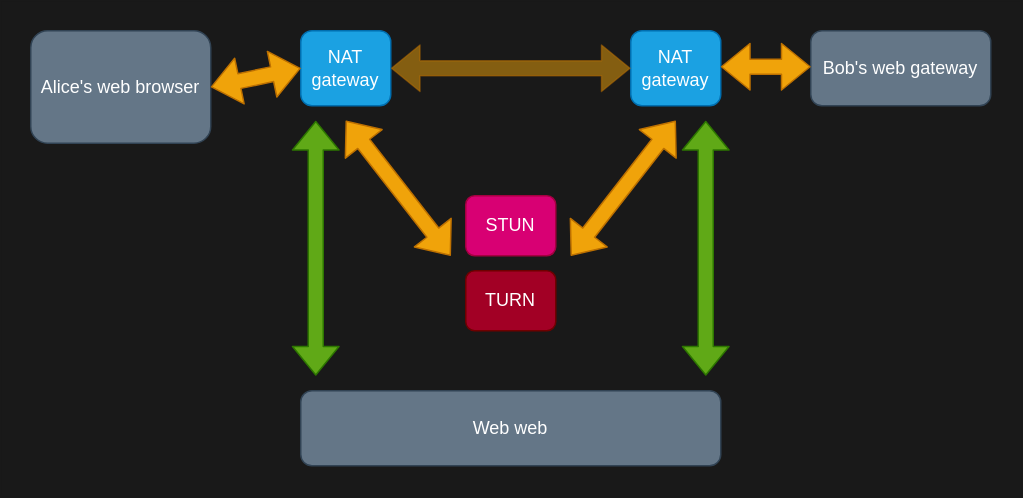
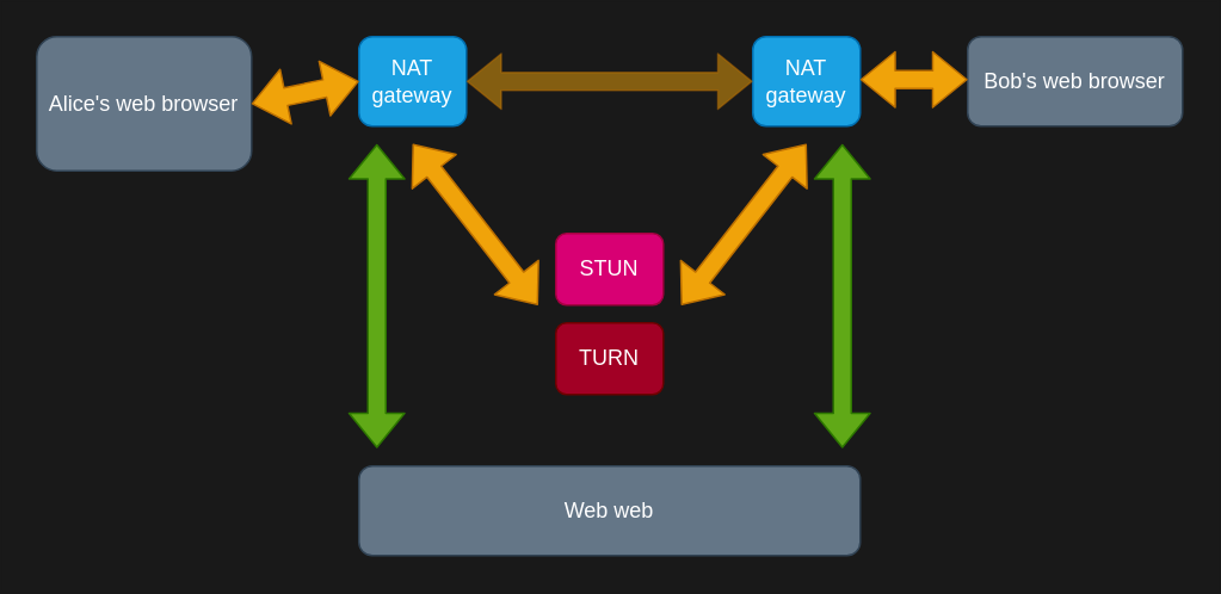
  <mxCell id="0" />
  <mxCell id="1" parent="0" />
  <mxCell id="2" value="Alice's web browser" style="rounded=1;whiteSpace=wrap;html=1;fillColor=#647687;strokeColor=#314354;fontColor=#ffffff;" vertex="1" parent="1"><mxGeometry x="20" y="20" width="120" height="75" as="geometry" /></mxCell>
- <mxCell id="3" value="Bob's web gateway" style="rounded=1;whiteSpace=wrap;html=1;fillColor=#647687;strokeColor=#314354;fontColor=#ffffff;" vertex="1" parent="1"><mxGeometry x="540" y="20" width="120" height="50" as="geometry" /></mxCell>
+ <mxCell id="3" value="Bob's web browser" style="rounded=1;whiteSpace=wrap;html=1;fillColor=#647687;strokeColor=#314354;fontColor=#ffffff;" vertex="1" parent="1"><mxGeometry x="540" y="20" width="120" height="50" as="geometry" /></mxCell>
  <mxCell id="4" value="NAT gateway" style="rounded=1;whiteSpace=wrap;html=1;fillColor=#1ba1e2;strokeColor=#006EAF;fontColor=#ffffff;" vertex="1" parent="1"><mxGeometry x="200" y="20" width="60" height="50" as="geometry" /></mxCell>
  <mxCell id="5" value="NAT gateway" style="rounded=1;whiteSpace=wrap;html=1;fillColor=#1ba1e2;strokeColor=#006EAF;fontColor=#ffffff;" vertex="1" parent="1"><mxGeometry x="420" y="20" width="60" height="50" as="geometry" /></mxCell>
  <mxCell id="6" value="STUN" style="rounded=1;whiteSpace=wrap;html=1;fillColor=#d80073;strokeColor=#A50040;fontColor=#ffffff;" vertex="1" parent="1"><mxGeometry x="310" y="130" width="60" height="40" as="geometry" /></mxCell>
  <mxCell id="7" value="TURN" style="rounded=1;whiteSpace=wrap;html=1;fillColor=#a20025;strokeColor=#6F0000;fontColor=#ffffff;" vertex="1" parent="1"><mxGeometry x="310" y="180" width="60" height="40" as="geometry" /></mxCell>
  <mxCell id="8" value="" style="shape=flexArrow;endArrow=classic;startArrow=classic;html=1;fillColor=#f0a30a;strokeColor=#BD7000;entryX=0;entryY=0.5;entryDx=0;entryDy=0;exitX=1;exitY=0.5;exitDx=0;exitDy=0;" edge="1" parent="1" source="2" target="4"><mxGeometry width="50" height="50" relative="1" as="geometry"><mxPoint x="20" y="340" as="sourcePoint" /><mxPoint x="70" y="290" as="targetPoint" /></mxGeometry></mxCell>
  <mxCell id="9" value="" style="shape=flexArrow;endArrow=classic;startArrow=classic;html=1;fillColor=#f0a30a;strokeColor=#BD7000;entryX=0;entryY=0.5;entryDx=0;entryDy=0;exitX=1;exitY=0.5;exitDx=0;exitDy=0;strokeWidth=1;opacity=50;" edge="1" parent="1" source="4" target="5"><mxGeometry width="50" height="50" relative="1" as="geometry"><mxPoint x="300" y="130" as="sourcePoint" /><mxPoint x="360" y="130" as="targetPoint" /></mxGeometry></mxCell>
  <mxCell id="10" value="" style="shape=flexArrow;endArrow=classic;startArrow=classic;html=1;fillColor=#f0a30a;strokeColor=#BD7000;" edge="1" parent="1"><mxGeometry width="50" height="50" relative="1" as="geometry"><mxPoint x="230" y="80" as="sourcePoint" /><mxPoint x="300" y="170" as="targetPoint" /></mxGeometry></mxCell>
  <mxCell id="11" value="" style="shape=flexArrow;endArrow=classic;startArrow=classic;html=1;fillColor=#f0a30a;strokeColor=#BD7000;" edge="1" parent="1"><mxGeometry width="50" height="50" relative="1" as="geometry"><mxPoint x="450" y="80" as="sourcePoint" /><mxPoint x="380" y="170" as="targetPoint" /></mxGeometry></mxCell>
  <mxCell id="12" value="" style="shape=flexArrow;endArrow=classic;startArrow=classic;html=1;fillColor=#f0a30a;strokeColor=#BD7000;entryX=0;entryY=0.5;entryDx=0;entryDy=0;exitX=1;exitY=0.5;exitDx=0;exitDy=0;" edge="1" parent="1"><mxGeometry width="50" height="50" relative="1" as="geometry"><mxPoint x="480" y="44" as="sourcePoint" /><mxPoint x="540" y="44" as="targetPoint" /></mxGeometry></mxCell>
  <mxCell id="13" value="Web web" style="rounded=1;whiteSpace=wrap;html=1;fillColor=#647687;strokeColor=#314354;fontColor=#ffffff;" vertex="1" parent="1"><mxGeometry x="200" y="260" width="280" height="50" as="geometry" /></mxCell>
  <mxCell id="14" value="" style="shape=flexArrow;endArrow=classic;startArrow=classic;html=1;fillColor=#60a917;strokeColor=#2D7600;" edge="1" parent="1"><mxGeometry width="50" height="50" relative="1" as="geometry"><mxPoint x="470" y="80" as="sourcePoint" /><mxPoint x="470" y="250" as="targetPoint" /></mxGeometry></mxCell>
  <mxCell id="15" value="" style="shape=flexArrow;endArrow=classic;startArrow=classic;html=1;fillColor=#60a917;strokeColor=#2D7600;" edge="1" parent="1"><mxGeometry width="50" height="50" relative="1" as="geometry"><mxPoint x="210" y="80" as="sourcePoint" /><mxPoint x="210" y="250" as="targetPoint" /></mxGeometry></mxCell>
